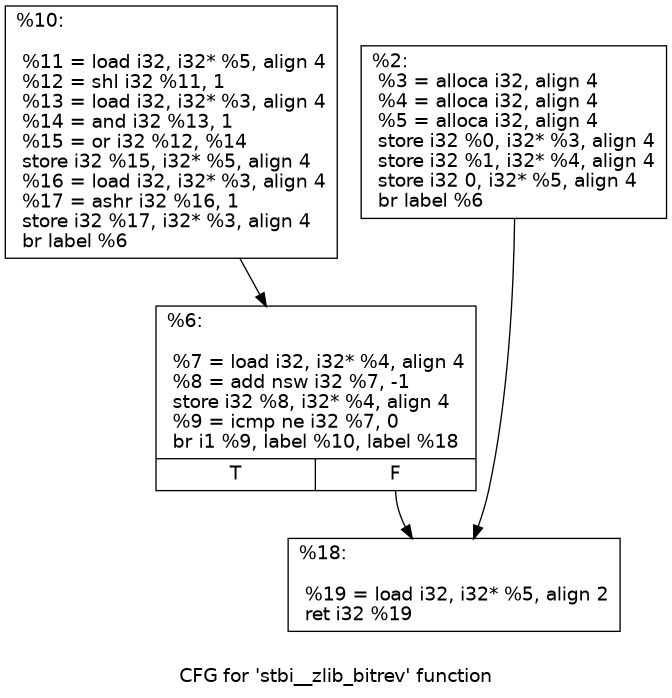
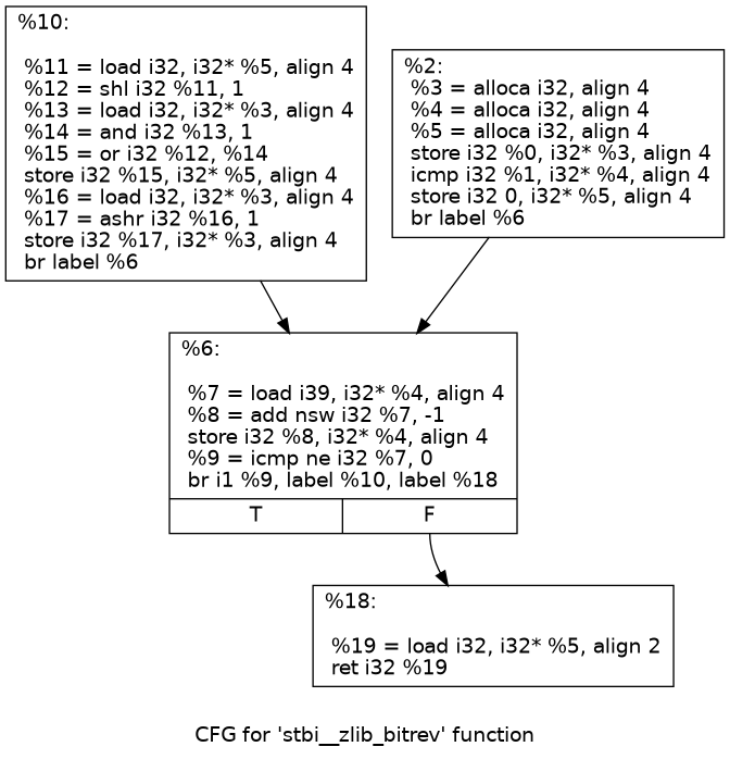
  digraph {
    fontname="DejaVu Sans"
    label="CFG for 'stbi__zlib_bitrev' function"
    node [fontname="DejaVu Sans" shape=record]
    edge [fontname="DejaVu Sans"]
-   n1 [label="{%2:\l  %3 = alloca i32, align 4\l  %4 = alloca i32, align 4\l  %5 = alloca i32, align 4\l  store i32 %0, i32* %3, align 4\l  store i32 %1, i32* %4, align 4\l  store i32 0, i32* %5, align 4\l  br label %6\l}"]
-   n2 [label="{%6:\l\l  %7 = load i32, i32* %4, align 4\l  %8 = add nsw i32 %7, -1\l  store i32 %8, i32* %4, align 4\l  %9 = icmp ne i32 %7, 0\l  br i1 %9, label %10, label %18\l|{<s0>T|<s1>F}}"]
+   n1 [label="{%2:\l  %3 = alloca i32, align 4\l  %4 = alloca i32, align 4\l  %5 = alloca i32, align 4\l  store i32 %0, i32* %3, align 4\l  icmp i32 %1, i32* %4, align 4\l  store i32 0, i32* %5, align 4\l  br label %6\l}"]
+   n2 [label="{%6:\l\l  %7 = load i39, i32* %4, align 4\l  %8 = add nsw i32 %7, -1\l  store i32 %8, i32* %4, align 4\l  %9 = icmp ne i32 %7, 0\l  br i1 %9, label %10, label %18\l|{<s0>T|<s1>F}}"]
    n3 [label="{%18:\l\l  %19 = load i32, i32* %5, align 2\l  ret i32 %19\l}"]
    n4 [label="{%10:\l\l  %11 = load i32, i32* %5, align 4\l  %12 = shl i32 %11, 1\l  %13 = load i32, i32* %3, align 4\l  %14 = and i32 %13, 1\l  %15 = or i32 %12, %14\l  store i32 %15, i32* %5, align 4\l  %16 = load i32, i32* %3, align 4\l  %17 = ashr i32 %16, 1\l  store i32 %17, i32* %3, align 4\l  br label %6\l}"]
-   n1 -> n3
+   n1 -> n2
    n2 -> n3 [tailport=s1]
    n4 -> n2
  }
